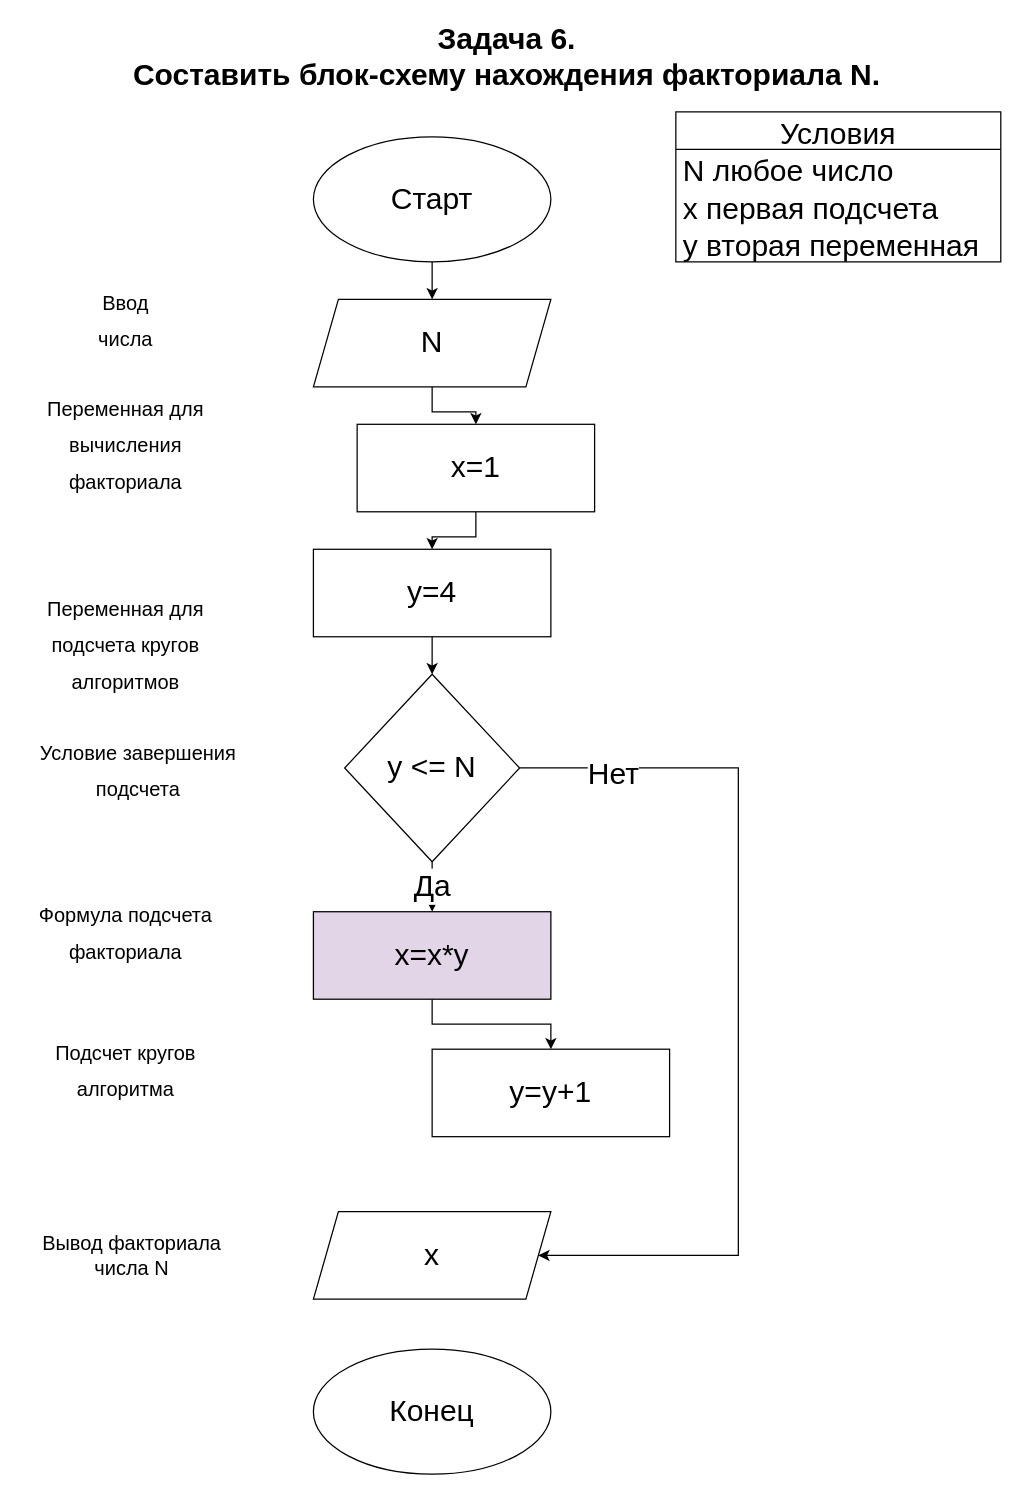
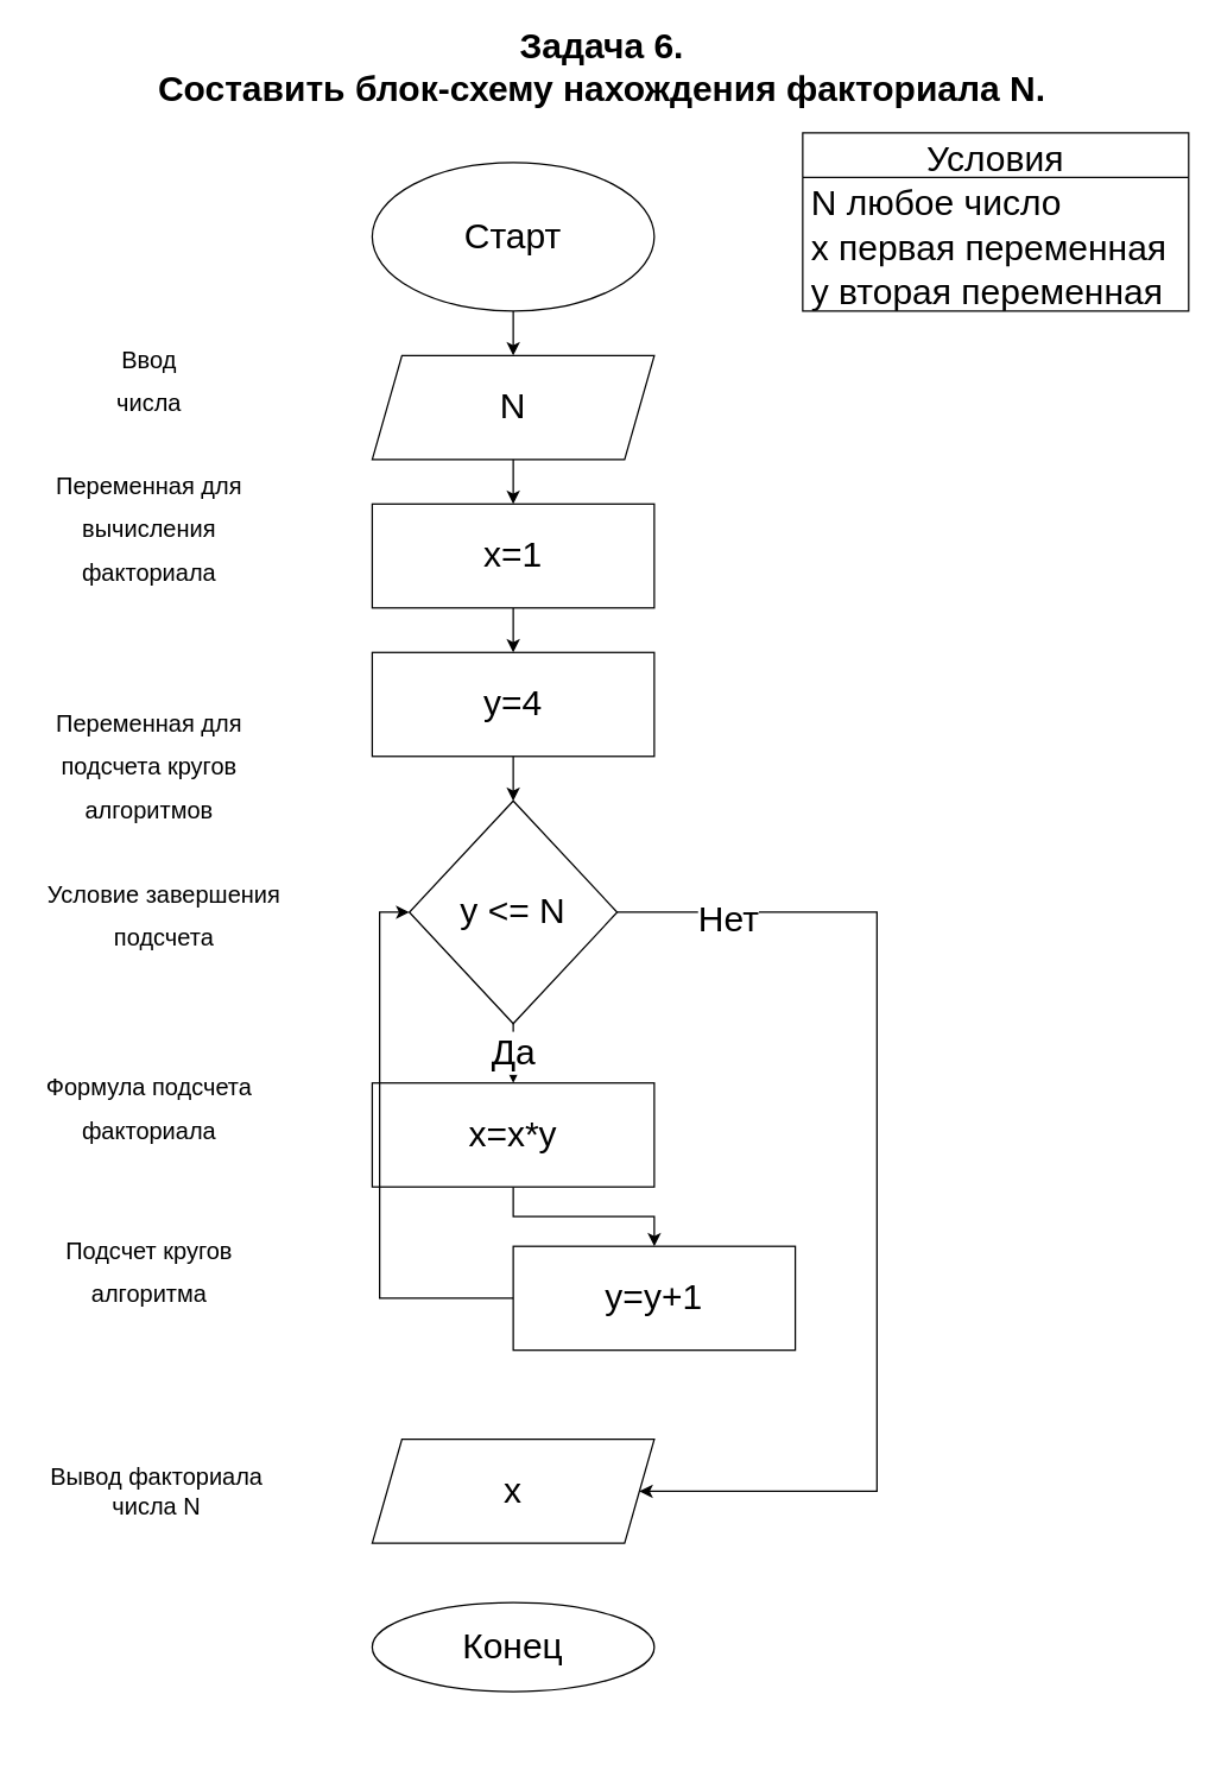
  <mxCell id="0" />
  <mxCell id="1" parent="0" />
  <mxCell id="2" style="edgeStyle=orthogonalEdgeStyle;rounded=0;orthogonalLoop=1;jettySize=auto;html=1;exitX=0.5;exitY=1;exitDx=0;exitDy=0;entryX=0.5;entryY=0;entryDx=0;entryDy=0;fontSize=24;" edge="1" parent="1" source="3" target="5"><mxGeometry relative="1" as="geometry" /></mxCell>
  <mxCell id="3" value="&lt;font style=&quot;font-size: 24px;&quot;&gt;Старт&lt;/font&gt;" style="ellipse;whiteSpace=wrap;html=1;" vertex="1" parent="1"><mxGeometry x="250" y="109" width="190" height="100" as="geometry" /></mxCell>
  <mxCell id="4" style="edgeStyle=orthogonalEdgeStyle;rounded=0;orthogonalLoop=1;jettySize=auto;html=1;exitX=0.5;exitY=1;exitDx=0;exitDy=0;entryX=0.5;entryY=0;entryDx=0;entryDy=0;fontSize=24;" edge="1" parent="1" source="5" target="7"><mxGeometry relative="1" as="geometry" /></mxCell>
  <mxCell id="5" value="N" style="shape=parallelogram;perimeter=parallelogramPerimeter;whiteSpace=wrap;html=1;fixedSize=1;fontSize=24;" vertex="1" parent="1"><mxGeometry x="250" y="239" width="190" height="70" as="geometry" /></mxCell>
  <mxCell id="6" style="edgeStyle=orthogonalEdgeStyle;rounded=0;orthogonalLoop=1;jettySize=auto;html=1;exitX=0.5;exitY=1;exitDx=0;exitDy=0;entryX=0.5;entryY=0;entryDx=0;entryDy=0;fontSize=24;" edge="1" parent="1" source="7" target="9"><mxGeometry relative="1" as="geometry" /></mxCell>
- <mxCell id="7" value="x=1" style="rounded=0;whiteSpace=wrap;html=1;fontSize=24;" vertex="1" parent="1"><mxGeometry x="285" y="339" width="190" height="70" as="geometry" /></mxCell>
+ <mxCell id="7" value="x=1" style="rounded=0;whiteSpace=wrap;html=1;fontSize=24;" vertex="1" parent="1"><mxGeometry x="250" y="339" width="190" height="70" as="geometry" /></mxCell>
  <mxCell id="8" style="edgeStyle=orthogonalEdgeStyle;rounded=0;orthogonalLoop=1;jettySize=auto;html=1;exitX=0.5;exitY=1;exitDx=0;exitDy=0;entryX=0.5;entryY=0;entryDx=0;entryDy=0;fontSize=24;" edge="1" parent="1" source="9" target="13"><mxGeometry relative="1" as="geometry" /></mxCell>
  <mxCell id="9" value="y=4" style="rounded=0;whiteSpace=wrap;html=1;fontSize=24;" vertex="1" parent="1"><mxGeometry x="250" y="439" width="190" height="70" as="geometry" /></mxCell>
  <mxCell id="10" value="Да" style="edgeStyle=orthogonalEdgeStyle;rounded=0;orthogonalLoop=1;jettySize=auto;html=1;exitX=0.5;exitY=1;exitDx=0;exitDy=0;entryX=0.5;entryY=0;entryDx=0;entryDy=0;fontSize=24;" edge="1" parent="1" source="13" target="15"><mxGeometry relative="1" as="geometry" /></mxCell>
  <mxCell id="11" style="edgeStyle=orthogonalEdgeStyle;rounded=0;orthogonalLoop=1;jettySize=auto;html=1;exitX=1;exitY=0.5;exitDx=0;exitDy=0;fontSize=24;entryX=1;entryY=0.5;entryDx=0;entryDy=0;" edge="1" parent="1" source="13" target="18"><mxGeometry relative="1" as="geometry"><mxPoint x="590" y="1019" as="targetPoint" /><Array as="points"><mxPoint x="590" y="614" /><mxPoint x="590" y="1004" /></Array></mxGeometry></mxCell>
  <mxCell id="12" value="Нет" style="edgeLabel;html=1;align=center;verticalAlign=middle;resizable=0;points=[];fontSize=24;" vertex="1" connectable="0" parent="11"><mxGeometry x="-0.796" y="-4" relative="1" as="geometry"><mxPoint as="offset" /></mxGeometry></mxCell>
  <mxCell id="13" value="y &amp;lt;= N" style="rhombus;whiteSpace=wrap;html=1;fontSize=24;" vertex="1" parent="1"><mxGeometry x="275" y="539" width="140" height="150" as="geometry" /></mxCell>
  <mxCell id="14" style="edgeStyle=orthogonalEdgeStyle;rounded=0;orthogonalLoop=1;jettySize=auto;html=1;exitX=0.5;exitY=1;exitDx=0;exitDy=0;entryX=0.5;entryY=0;entryDx=0;entryDy=0;fontSize=24;" edge="1" parent="1" source="15" target="17"><mxGeometry relative="1" as="geometry" /></mxCell>
- <mxCell id="15" value="x=x*y" style="rounded=0;whiteSpace=wrap;html=1;fontSize=24;fillColor=#e1d5e7;" vertex="1" parent="1"><mxGeometry x="250" y="729" width="190" height="70" as="geometry" /></mxCell>
+ <mxCell id="15" value="x=x*y" style="rounded=0;whiteSpace=wrap;html=1;fontSize=24;" vertex="1" parent="1"><mxGeometry x="250" y="729" width="190" height="70" as="geometry" /></mxCell>
+ <mxCell id="16" style="edgeStyle=orthogonalEdgeStyle;rounded=0;orthogonalLoop=1;jettySize=auto;html=1;exitX=0;exitY=0.5;exitDx=0;exitDy=0;entryX=0;entryY=0.5;entryDx=0;entryDy=0;fontSize=24;" edge="1" parent="1" source="17" target="13"><mxGeometry relative="1" as="geometry" /></mxCell>
  <mxCell id="17" value="y=y+1" style="rounded=0;whiteSpace=wrap;html=1;fontSize=24;" vertex="1" parent="1"><mxGeometry x="345" y="839" width="190" height="70" as="geometry" /></mxCell>
  <mxCell id="18" value="x" style="shape=parallelogram;perimeter=parallelogramPerimeter;whiteSpace=wrap;html=1;fixedSize=1;fontSize=24;" vertex="1" parent="1"><mxGeometry x="250" y="969" width="190" height="70" as="geometry" /></mxCell>
- <mxCell id="19" value="&lt;font style=&quot;font-size: 24px;&quot;&gt;Конец&lt;/font&gt;" style="ellipse;whiteSpace=wrap;html=1;" vertex="1" parent="1"><mxGeometry x="250" y="1079" width="190" height="100" as="geometry" /></mxCell>
+ <mxCell id="19" value="&lt;font style=&quot;font-size: 24px;&quot;&gt;Конец&lt;/font&gt;" style="ellipse;whiteSpace=wrap;html=1;" vertex="1" parent="1"><mxGeometry x="250" y="1079" width="190" height="60" as="geometry" /></mxCell>
  <mxCell id="20" value="Условия" style="swimlane;fontStyle=0;childLayout=stackLayout;horizontal=1;startSize=30;horizontalStack=0;resizeParent=1;resizeParentMax=0;resizeLast=0;collapsible=1;marginBottom=0;fontSize=24;" vertex="1" parent="1"><mxGeometry x="540" y="89" width="260" height="120" as="geometry" /></mxCell>
  <mxCell id="21" value="N любое число" style="text;strokeColor=none;fillColor=none;align=left;verticalAlign=middle;spacingLeft=4;spacingRight=4;overflow=hidden;points=[[0,0.5],[1,0.5]];portConstraint=eastwest;rotatable=0;fontSize=24;" vertex="1" parent="20"><mxGeometry y="30" width="260" height="30" as="geometry" /></mxCell>
- <mxCell id="22" value="x первая подсчета" style="text;strokeColor=none;fillColor=none;align=left;verticalAlign=middle;spacingLeft=4;spacingRight=4;overflow=hidden;points=[[0,0.5],[1,0.5]];portConstraint=eastwest;rotatable=0;fontSize=24;" vertex="1" parent="20"><mxGeometry y="60" width="260" height="30" as="geometry" /></mxCell>
+ <mxCell id="22" value="x первая переменная" style="text;strokeColor=none;fillColor=none;align=left;verticalAlign=middle;spacingLeft=4;spacingRight=4;overflow=hidden;points=[[0,0.5],[1,0.5]];portConstraint=eastwest;rotatable=0;fontSize=24;" vertex="1" parent="20"><mxGeometry y="60" width="260" height="30" as="geometry" /></mxCell>
  <mxCell id="23" value="y вторая переменная" style="text;strokeColor=none;fillColor=none;align=left;verticalAlign=middle;spacingLeft=4;spacingRight=4;overflow=hidden;points=[[0,0.5],[1,0.5]];portConstraint=eastwest;rotatable=0;fontSize=24;" vertex="1" parent="20"><mxGeometry y="90" width="260" height="30" as="geometry" /></mxCell>
  <mxCell id="24" value="&lt;b&gt;Задача 6.&lt;br&gt;Составить блок-схему нахождения факториала N.&lt;/b&gt;" style="text;html=1;strokeColor=none;fillColor=none;align=center;verticalAlign=middle;whiteSpace=wrap;rounded=0;fontSize=24;" vertex="1" parent="1"><mxGeometry x="20" y="20" width="770" height="50" as="geometry" /></mxCell>
  <mxCell id="25" value="&lt;font style=&quot;font-size: 16px;&quot;&gt;Ввод числа&lt;/font&gt;" style="text;html=1;strokeColor=none;fillColor=none;align=center;verticalAlign=middle;whiteSpace=wrap;rounded=0;fontSize=24;" vertex="1" parent="1"><mxGeometry x="70" y="239" width="60" height="30" as="geometry" /></mxCell>
  <mxCell id="26" value="&lt;font style=&quot;font-size: 16px;&quot;&gt;Переменная для вычисления факториала&lt;/font&gt;" style="text;html=1;strokeColor=none;fillColor=none;align=center;verticalAlign=middle;whiteSpace=wrap;rounded=0;fontSize=24;" vertex="1" parent="1"><mxGeometry x="30" y="339" width="140" height="30" as="geometry" /></mxCell>
  <mxCell id="27" value="&lt;font style=&quot;font-size: 16px;&quot;&gt;Переменная для подсчета кругов алгоритмов&lt;/font&gt;" style="text;html=1;strokeColor=none;fillColor=none;align=center;verticalAlign=middle;whiteSpace=wrap;rounded=0;fontSize=24;" vertex="1" parent="1"><mxGeometry x="30" y="499" width="140" height="30" as="geometry" /></mxCell>
  <mxCell id="28" value="&lt;font style=&quot;font-size: 16px;&quot;&gt;Условие завершения подсчета&lt;/font&gt;" style="text;html=1;strokeColor=none;fillColor=none;align=center;verticalAlign=middle;whiteSpace=wrap;rounded=0;fontSize=24;" vertex="1" parent="1"><mxGeometry x="30" y="599" width="160" height="30" as="geometry" /></mxCell>
  <mxCell id="29" value="&lt;font style=&quot;font-size: 16px;&quot;&gt;Формула подсчета факториала&lt;/font&gt;" style="text;html=1;strokeColor=none;fillColor=none;align=center;verticalAlign=middle;whiteSpace=wrap;rounded=0;fontSize=24;" vertex="1" parent="1"><mxGeometry x="25" y="729" width="150" height="30" as="geometry" /></mxCell>
  <mxCell id="30" value="&lt;font style=&quot;font-size: 16px;&quot;&gt;Подсчет кругов алгоритма&lt;/font&gt;" style="text;html=1;strokeColor=none;fillColor=none;align=center;verticalAlign=middle;whiteSpace=wrap;rounded=0;fontSize=24;" vertex="1" parent="1"><mxGeometry x="30" y="839" width="140" height="30" as="geometry" /></mxCell>
  <mxCell id="31" value="Вывод факториала числа N" style="text;html=1;strokeColor=none;fillColor=none;align=center;verticalAlign=middle;whiteSpace=wrap;rounded=0;fontSize=16;" vertex="1" parent="1"><mxGeometry x="25" y="989" width="160" height="30" as="geometry" /></mxCell>
